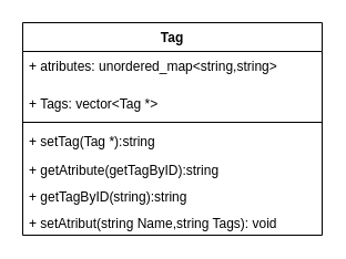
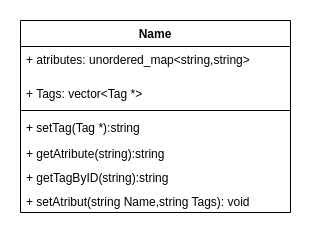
  <mxCell id="0" />
  <mxCell id="1" parent="0" />
- <mxCell id="2" value="Tag" style="swimlane;fontStyle=1;align=center;verticalAlign=top;childLayout=stackLayout;horizontal=1;startSize=26;horizontalStack=0;resizeParent=1;resizeParentMax=0;resizeLast=0;collapsible=1;marginBottom=0;whiteSpace=wrap;html=1;" vertex="1" parent="1"><mxGeometry x="20" y="20" width="270" height="192" as="geometry" /></mxCell>
+ <mxCell id="2" value="Name" style="swimlane;fontStyle=1;align=center;verticalAlign=top;childLayout=stackLayout;horizontal=1;startSize=26;horizontalStack=0;resizeParent=1;resizeParentMax=0;resizeLast=0;collapsible=1;marginBottom=0;whiteSpace=wrap;html=1;" vertex="1" parent="1"><mxGeometry x="20" y="20" width="270" height="192" as="geometry" /></mxCell>
  <mxCell id="3" value="+ atributes: unordered_map&amp;lt;string,string&amp;gt;" style="text;strokeColor=none;fillColor=none;align=left;verticalAlign=top;spacingLeft=4;spacingRight=4;overflow=hidden;rotatable=0;points=[[0,0.5],[1,0.5]];portConstraint=eastwest;whiteSpace=wrap;html=1;" vertex="1" parent="2"><mxGeometry y="26" width="270" height="34" as="geometry" /></mxCell>
  <mxCell id="4" value="+ Tags: vector&amp;lt;Tag *&amp;gt;" style="text;strokeColor=none;fillColor=none;align=left;verticalAlign=top;spacingLeft=4;spacingRight=4;overflow=hidden;rotatable=0;points=[[0,0.5],[1,0.5]];portConstraint=eastwest;whiteSpace=wrap;html=1;" vertex="1" parent="2"><mxGeometry y="60" width="270" height="26" as="geometry" /></mxCell>
  <mxCell id="5" value="" style="line;strokeWidth=1;fillColor=none;align=left;verticalAlign=middle;spacingTop=-1;spacingLeft=3;spacingRight=3;rotatable=0;labelPosition=right;points=[];portConstraint=eastwest;strokeColor=inherit;" vertex="1" parent="2"><mxGeometry y="86" width="270" height="8" as="geometry" /></mxCell>
  <mxCell id="6" value="+ setTag(Tag *):string" style="text;strokeColor=none;fillColor=none;align=left;verticalAlign=top;spacingLeft=4;spacingRight=4;overflow=hidden;rotatable=0;points=[[0,0.5],[1,0.5]];portConstraint=eastwest;whiteSpace=wrap;html=1;" vertex="1" parent="2"><mxGeometry y="94" width="270" height="26" as="geometry" /></mxCell>
- <mxCell id="7" value="+ getAtribute(getTagByID):string" style="text;strokeColor=none;fillColor=none;align=left;verticalAlign=top;spacingLeft=4;spacingRight=4;overflow=hidden;rotatable=0;points=[[0,0.5],[1,0.5]];portConstraint=eastwest;whiteSpace=wrap;html=1;" vertex="1" parent="2"><mxGeometry y="120" width="270" height="24" as="geometry" /></mxCell>
+ <mxCell id="7" value="+ getAtribute(string):string" style="text;strokeColor=none;fillColor=none;align=left;verticalAlign=top;spacingLeft=4;spacingRight=4;overflow=hidden;rotatable=0;points=[[0,0.5],[1,0.5]];portConstraint=eastwest;whiteSpace=wrap;html=1;" vertex="1" parent="2"><mxGeometry y="120" width="270" height="24" as="geometry" /></mxCell>
  <mxCell id="8" value="+ getTagByID(string):string" style="text;strokeColor=none;fillColor=none;align=left;verticalAlign=top;spacingLeft=4;spacingRight=4;overflow=hidden;rotatable=0;points=[[0,0.5],[1,0.5]];portConstraint=eastwest;whiteSpace=wrap;html=1;" vertex="1" parent="2"><mxGeometry y="144" width="270" height="24" as="geometry" /></mxCell>
  <mxCell id="9" value="+ setAtribut(string Name,string Tags): void" style="text;strokeColor=none;fillColor=none;align=left;verticalAlign=top;spacingLeft=4;spacingRight=4;overflow=hidden;rotatable=0;points=[[0,0.5],[1,0.5]];portConstraint=eastwest;whiteSpace=wrap;html=1;" vertex="1" parent="2"><mxGeometry y="168" width="270" height="24" as="geometry" /></mxCell>
